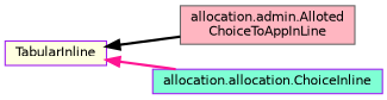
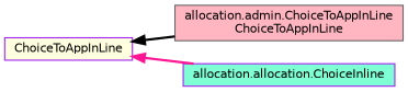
  digraph {
    rankdir=LR
    node [color=purple fontname=Helvetica fontsize=10 shape=record style=filled]
    edge [dir=back fontname=Helvetica fontsize=10 labelfontname=Helvetica labelfontsize=10 style=bold]
-   n1 [fillcolor=lightyellow height=0.2 label=TabularInline width=0.4]
-   n2 [color=gray40 fillcolor=lightpink height=0.2 label="allocation.admin.Alloted\lChoiceToAppInLine" width=0.4]
+   n1 [fillcolor=lightyellow height=0.2 label=ChoiceToAppInLine width=0.4]
+   n2 [color=gray40 fillcolor=lightpink height=0.2 label="allocation.admin.ChoiceToAppInLine\lChoiceToAppInLine" width=0.4]
    n3 [fillcolor=aquamarine height=0.2 label="allocation.allocation.ChoiceInline" width=0.4]
    n1 -> n2 [color=black]
    n1 -> n3 [color=deeppink]
  }
